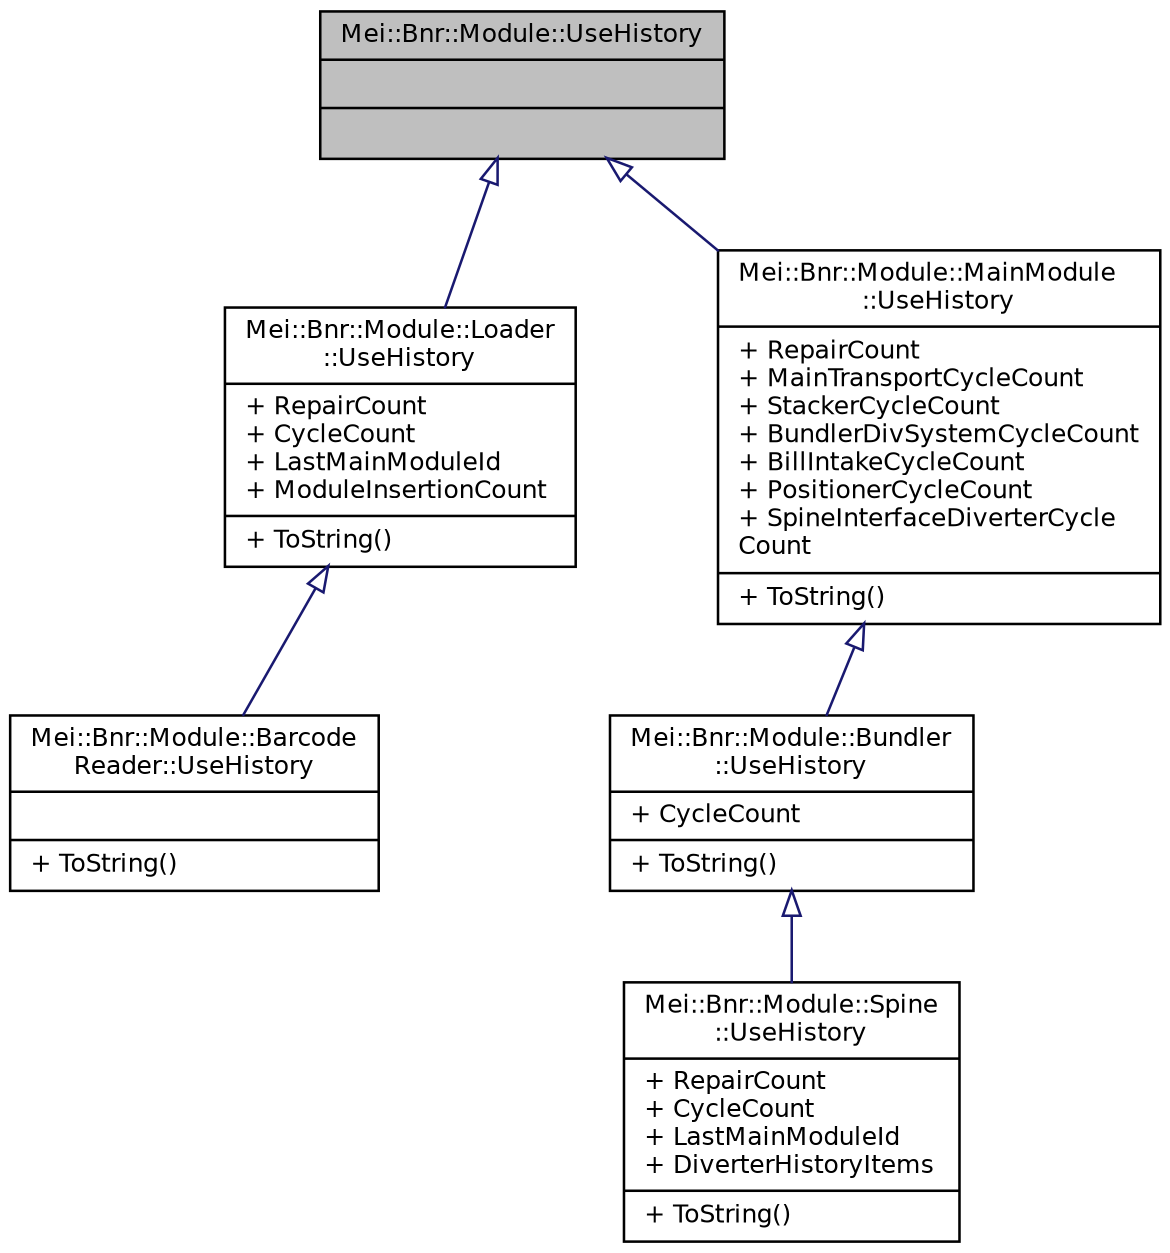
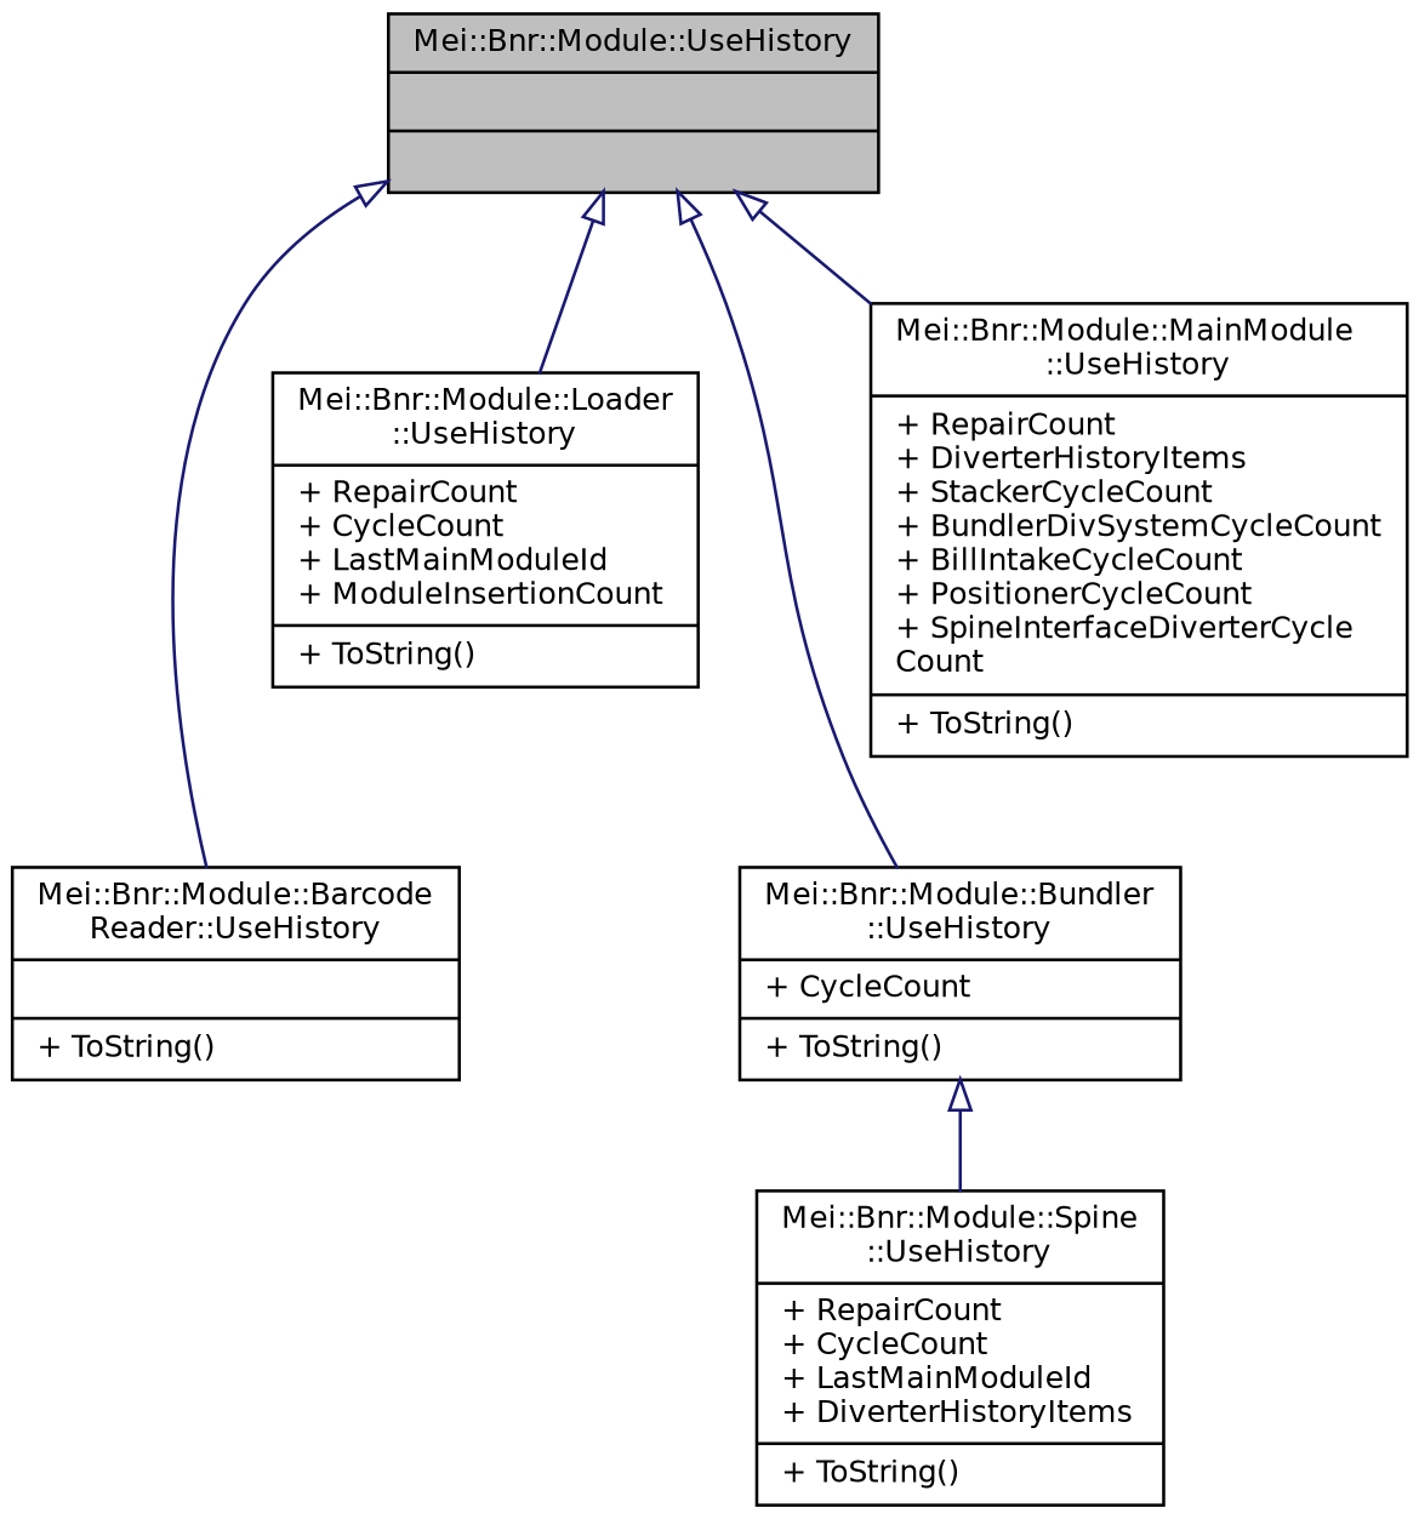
  digraph {
    node [color=black fillcolor=white fontname=Helvetica fontsize=10 shape=record style=filled]
    edge [arrowtail=onormal color=midnightblue dir=back fontname=Helvetica fontsize=10 labelfontname=Helvetica labelfontsize=10 style=solid]
    n1 [fillcolor=grey75 fontcolor=black height=0.2 label="{Mei::Bnr::Module::UseHistory\n||}" width=0.4]
    n2 [height=0.2 label="{Mei::Bnr::Module::Barcode\lReader::UseHistory\n||+ ToString()\l}" width=0.4]
    n3 [height=0.2 label="{Mei::Bnr::Module::Bundler\l::UseHistory\n|+ CycleCount\l|+ ToString()\l}" width=0.4]
    n4 [height=0.2 label="{Mei::Bnr::Module::Loader\l::UseHistory\n|+ RepairCount\l+ CycleCount\l+ LastMainModuleId\l+ ModuleInsertionCount\l|+ ToString()\l}" width=0.4]
-   n5 [height=0.2 label="{Mei::Bnr::Module::MainModule\l::UseHistory\n|+ RepairCount\l+ MainTransportCycleCount\l+ StackerCycleCount\l+ BundlerDivSystemCycleCount\l+ BillIntakeCycleCount\l+ PositionerCycleCount\l+ SpineInterfaceDiverterCycle\lCount\l|+ ToString()\l}" width=0.4]
+   n5 [height=0.2 label="{Mei::Bnr::Module::MainModule\l::UseHistory\n|+ RepairCount\l+ DiverterHistoryItems\l+ StackerCycleCount\l+ BundlerDivSystemCycleCount\l+ BillIntakeCycleCount\l+ PositionerCycleCount\l+ SpineInterfaceDiverterCycle\lCount\l|+ ToString()\l}" width=0.4]
    n6 [height=0.2 label="{Mei::Bnr::Module::Spine\l::UseHistory\n|+ RepairCount\l+ CycleCount\l+ LastMainModuleId\l+ DiverterHistoryItems\l|+ ToString()\l}" width=0.4]
-   n4 -> n2
-   n5 -> n3
+   n1 -> n2
+   n1 -> n3
    n1 -> n4
    n1 -> n5
    n3 -> n6
  }
